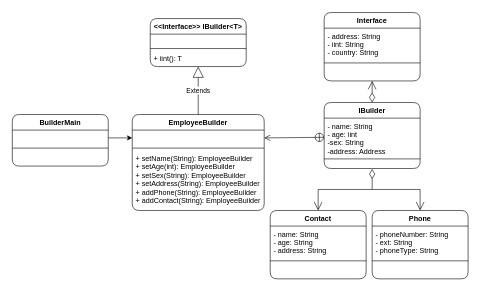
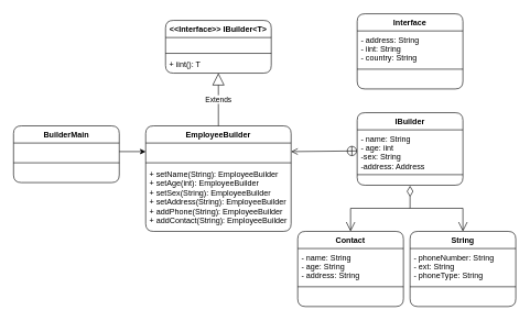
  <mxCell id="0" />
  <mxCell id="1" parent="0" />
  <mxCell id="2" value="BuilderMain" style="swimlane;fontStyle=1;align=center;verticalAlign=top;childLayout=stackLayout;horizontal=1;startSize=26;horizontalStack=0;resizeParent=1;resizeParentMax=0;resizeLast=0;collapsible=1;marginBottom=0;rounded=1;" parent="1" vertex="1"><mxGeometry x="20" y="190" width="160" height="86" as="geometry" /></mxCell>
  <mxCell id="3" value=" " style="text;strokeColor=none;fillColor=none;align=left;verticalAlign=top;spacingLeft=4;spacingRight=4;overflow=hidden;rotatable=0;points=[[0,0.5],[1,0.5]];portConstraint=eastwest;" parent="2" vertex="1"><mxGeometry y="26" width="160" height="26" as="geometry" /></mxCell>
  <mxCell id="4" value="" style="line;strokeWidth=1;fillColor=none;align=left;verticalAlign=middle;spacingTop=-1;spacingLeft=3;spacingRight=3;rotatable=0;labelPosition=right;points=[];portConstraint=eastwest;strokeColor=inherit;" parent="2" vertex="1"><mxGeometry y="52" width="160" height="8" as="geometry" /></mxCell>
  <mxCell id="5" value=" " style="text;strokeColor=none;fillColor=none;align=left;verticalAlign=top;spacingLeft=4;spacingRight=4;overflow=hidden;rotatable=0;points=[[0,0.5],[1,0.5]];portConstraint=eastwest;" parent="2" vertex="1"><mxGeometry y="60" width="160" height="26" as="geometry" /></mxCell>
  <mxCell id="6" value="EmployeeBuilder" style="swimlane;fontStyle=1;align=center;verticalAlign=top;childLayout=stackLayout;horizontal=1;startSize=26;horizontalStack=0;resizeParent=1;resizeParentMax=0;resizeLast=0;collapsible=1;marginBottom=0;rounded=1;" parent="1" vertex="1"><mxGeometry x="220" y="190" width="220" height="160" as="geometry" /></mxCell>
  <mxCell id="7" value=" " style="text;strokeColor=none;fillColor=none;align=left;verticalAlign=top;spacingLeft=4;spacingRight=4;overflow=hidden;rotatable=0;points=[[0,0.5],[1,0.5]];portConstraint=eastwest;rounded=1;" parent="6" vertex="1"><mxGeometry y="26" width="220" height="26" as="geometry" /></mxCell>
  <mxCell id="8" value="" style="line;strokeWidth=1;fillColor=none;align=left;verticalAlign=middle;spacingTop=-1;spacingLeft=3;spacingRight=3;rotatable=0;labelPosition=right;points=[];portConstraint=eastwest;strokeColor=inherit;rounded=1;" parent="6" vertex="1"><mxGeometry y="52" width="220" height="8" as="geometry" /></mxCell>
  <mxCell id="9" value="+ setName(String): EmployeeBuilder&#10;+ setAge(int): EmployeeBuilder&#10;+ setSex(String): EmployeeBuilder&#10;+ setAddress(String): EmployeeBuilder&#10;+ addPhone(String): EmployeeBuilder&#10;+ addContact(String): EmployeeBuilder" style="text;strokeColor=none;fillColor=none;align=left;verticalAlign=top;spacingLeft=4;spacingRight=4;overflow=hidden;rotatable=0;points=[[0,0.5],[1,0.5]];portConstraint=eastwest;rounded=1;" parent="6" vertex="1"><mxGeometry y="60" width="220" height="100" as="geometry" /></mxCell>
  <mxCell id="10" value="IBuilder" style="swimlane;fontStyle=1;align=center;verticalAlign=top;childLayout=stackLayout;horizontal=1;startSize=26;horizontalStack=0;resizeParent=1;resizeParentMax=0;resizeLast=0;collapsible=1;marginBottom=0;rounded=1;" parent="1" vertex="1"><mxGeometry x="540" y="170" width="160" height="110" as="geometry" /></mxCell>
  <mxCell id="11" value="- name: String&#10;- age: iint&#10;-sex: String&#10;-address: Address" style="text;strokeColor=none;fillColor=none;align=left;verticalAlign=top;spacingLeft=4;spacingRight=4;overflow=hidden;rotatable=0;points=[[0,0.5],[1,0.5]];portConstraint=eastwest;rounded=1;" parent="10" vertex="1"><mxGeometry y="26" width="160" height="64" as="geometry" /></mxCell>
  <mxCell id="12" value="" style="line;strokeWidth=1;fillColor=none;align=left;verticalAlign=middle;spacingTop=-1;spacingLeft=3;spacingRight=3;rotatable=0;labelPosition=right;points=[];portConstraint=eastwest;strokeColor=inherit;rounded=1;" parent="10" vertex="1"><mxGeometry y="90" width="160" height="8" as="geometry" /></mxCell>
  <mxCell id="13" value=" " style="text;strokeColor=none;fillColor=none;align=left;verticalAlign=top;spacingLeft=4;spacingRight=4;overflow=hidden;rotatable=0;points=[[0,0.5],[1,0.5]];portConstraint=eastwest;rounded=1;" parent="10" vertex="1"><mxGeometry y="98" width="160" height="12" as="geometry" /></mxCell>
  <mxCell id="14" value="Contact" style="swimlane;fontStyle=1;align=center;verticalAlign=top;childLayout=stackLayout;horizontal=1;startSize=26;horizontalStack=0;resizeParent=1;resizeParentMax=0;resizeLast=0;collapsible=1;marginBottom=0;rounded=1;" parent="1" vertex="1"><mxGeometry x="450" y="350" width="160" height="114" as="geometry" /></mxCell>
  <mxCell id="15" value="- name: String&#10;- age: String&#10;- address: String" style="text;strokeColor=none;fillColor=none;align=left;verticalAlign=top;spacingLeft=4;spacingRight=4;overflow=hidden;rotatable=0;points=[[0,0.5],[1,0.5]];portConstraint=eastwest;rounded=1;" parent="14" vertex="1"><mxGeometry y="26" width="160" height="54" as="geometry" /></mxCell>
  <mxCell id="16" value="" style="line;strokeWidth=1;fillColor=none;align=left;verticalAlign=middle;spacingTop=-1;spacingLeft=3;spacingRight=3;rotatable=0;labelPosition=right;points=[];portConstraint=eastwest;strokeColor=inherit;rounded=1;" parent="14" vertex="1"><mxGeometry y="80" width="160" height="8" as="geometry" /></mxCell>
  <mxCell id="17" value=" " style="text;strokeColor=none;fillColor=none;align=left;verticalAlign=top;spacingLeft=4;spacingRight=4;overflow=hidden;rotatable=0;points=[[0,0.5],[1,0.5]];portConstraint=eastwest;rounded=1;" parent="14" vertex="1"><mxGeometry y="88" width="160" height="26" as="geometry" /></mxCell>
- <mxCell id="18" value="Phone" style="swimlane;fontStyle=1;align=center;verticalAlign=top;childLayout=stackLayout;horizontal=1;startSize=26;horizontalStack=0;resizeParent=1;resizeParentMax=0;resizeLast=0;collapsible=1;marginBottom=0;rounded=1;" parent="1" vertex="1"><mxGeometry x="620" y="350" width="160" height="114" as="geometry" /></mxCell>
+ <mxCell id="18" value="String" style="swimlane;fontStyle=1;align=center;verticalAlign=top;childLayout=stackLayout;horizontal=1;startSize=26;horizontalStack=0;resizeParent=1;resizeParentMax=0;resizeLast=0;collapsible=1;marginBottom=0;rounded=1;" parent="1" vertex="1"><mxGeometry x="620" y="350" width="160" height="114" as="geometry" /></mxCell>
  <mxCell id="19" value="- phoneNumber: String&#10;- ext: String&#10;- phoneType: String" style="text;strokeColor=none;fillColor=none;align=left;verticalAlign=top;spacingLeft=4;spacingRight=4;overflow=hidden;rotatable=0;points=[[0,0.5],[1,0.5]];portConstraint=eastwest;rounded=1;" parent="18" vertex="1"><mxGeometry y="26" width="160" height="54" as="geometry" /></mxCell>
  <mxCell id="20" value="" style="line;strokeWidth=1;fillColor=none;align=left;verticalAlign=middle;spacingTop=-1;spacingLeft=3;spacingRight=3;rotatable=0;labelPosition=right;points=[];portConstraint=eastwest;strokeColor=inherit;rounded=1;" parent="18" vertex="1"><mxGeometry y="80" width="160" height="8" as="geometry" /></mxCell>
  <mxCell id="21" value=" " style="text;strokeColor=none;fillColor=none;align=left;verticalAlign=top;spacingLeft=4;spacingRight=4;overflow=hidden;rotatable=0;points=[[0,0.5],[1,0.5]];portConstraint=eastwest;rounded=1;" parent="18" vertex="1"><mxGeometry y="88" width="160" height="26" as="geometry" /></mxCell>
  <mxCell id="22" value="Interface" style="swimlane;fontStyle=1;align=center;verticalAlign=top;childLayout=stackLayout;horizontal=1;startSize=26;horizontalStack=0;resizeParent=1;resizeParentMax=0;resizeLast=0;collapsible=1;marginBottom=0;rounded=1;" parent="1" vertex="1"><mxGeometry x="540" y="20" width="160" height="114" as="geometry" /></mxCell>
  <mxCell id="23" value="- address: String&#10;- iint: String&#10;- country: String" style="text;strokeColor=none;fillColor=none;align=left;verticalAlign=top;spacingLeft=4;spacingRight=4;overflow=hidden;rotatable=0;points=[[0,0.5],[1,0.5]];portConstraint=eastwest;rounded=1;" parent="22" vertex="1"><mxGeometry y="26" width="160" height="54" as="geometry" /></mxCell>
  <mxCell id="24" value="" style="line;strokeWidth=1;fillColor=none;align=left;verticalAlign=middle;spacingTop=-1;spacingLeft=3;spacingRight=3;rotatable=0;labelPosition=right;points=[];portConstraint=eastwest;strokeColor=inherit;rounded=1;" parent="22" vertex="1"><mxGeometry y="80" width="160" height="8" as="geometry" /></mxCell>
  <mxCell id="25" value=" " style="text;strokeColor=none;fillColor=none;align=left;verticalAlign=top;spacingLeft=4;spacingRight=4;overflow=hidden;rotatable=0;points=[[0,0.5],[1,0.5]];portConstraint=eastwest;rounded=1;" parent="22" vertex="1"><mxGeometry y="88" width="160" height="26" as="geometry" /></mxCell>
  <mxCell id="26" value="&lt;&lt;Interface&gt;&gt; IBuilder&lt;T&gt;" style="swimlane;fontStyle=1;align=center;verticalAlign=top;childLayout=stackLayout;horizontal=1;startSize=26;horizontalStack=0;resizeParent=1;resizeParentMax=0;resizeLast=0;collapsible=1;marginBottom=0;rounded=1;" parent="1" vertex="1"><mxGeometry x="250" y="30" width="160" height="80" as="geometry" /></mxCell>
  <mxCell id="27" value=" " style="text;strokeColor=none;fillColor=none;align=left;verticalAlign=top;spacingLeft=4;spacingRight=4;overflow=hidden;rotatable=0;points=[[0,0.5],[1,0.5]];portConstraint=eastwest;rounded=1;" parent="26" vertex="1"><mxGeometry y="26" width="160" height="20" as="geometry" /></mxCell>
  <mxCell id="28" value="" style="line;strokeWidth=1;fillColor=none;align=left;verticalAlign=middle;spacingTop=-1;spacingLeft=3;spacingRight=3;rotatable=0;labelPosition=right;points=[];portConstraint=eastwest;strokeColor=inherit;rounded=1;" parent="26" vertex="1"><mxGeometry y="46" width="160" height="8" as="geometry" /></mxCell>
  <mxCell id="29" value="+ iint(): T" style="text;strokeColor=none;fillColor=none;align=left;verticalAlign=top;spacingLeft=4;spacingRight=4;overflow=hidden;rotatable=0;points=[[0,0.5],[1,0.5]];portConstraint=eastwest;rounded=1;" parent="26" vertex="1"><mxGeometry y="54" width="160" height="26" as="geometry" /></mxCell>
  <mxCell id="30" value="" style="endArrow=classic;html=1;rounded=0;exitX=1;exitY=0.5;exitDx=0;exitDy=0;entryX=0;entryY=0.5;entryDx=0;entryDy=0;" parent="1" source="3" target="7" edge="1"><mxGeometry width="50" height="50" relative="1" as="geometry"><mxPoint x="170" y="184" as="sourcePoint" /><mxPoint x="210" y="220" as="targetPoint" /></mxGeometry></mxCell>
  <mxCell id="31" value="" style="endArrow=open;startArrow=circlePlus;endFill=0;startFill=0;endSize=8;html=1;rounded=0;exitX=0;exitY=0.5;exitDx=0;exitDy=0;entryX=1;entryY=0.5;entryDx=0;entryDy=0;" parent="1" source="11" target="7" edge="1"><mxGeometry width="160" relative="1" as="geometry"><mxPoint x="530" y="320" as="sourcePoint" /><mxPoint x="480" y="320" as="targetPoint" /></mxGeometry></mxCell>
  <mxCell id="32" value="" style="endArrow=open;html=1;endSize=12;startArrow=diamondThin;startSize=14;startFill=0;edgeStyle=orthogonalEdgeStyle;align=left;verticalAlign=bottom;rounded=0;exitX=0.5;exitY=1.067;exitDx=0;exitDy=0;exitPerimeter=0;entryX=0.5;entryY=0;entryDx=0;entryDy=0;sketch=0;shadow=0;" parent="1" source="13" target="14" edge="1"><mxGeometry x="-1" y="3" relative="1" as="geometry"><mxPoint x="510" y="310" as="sourcePoint" /><mxPoint x="670" y="310" as="targetPoint" /></mxGeometry></mxCell>
  <mxCell id="33" value="" style="endArrow=open;endFill=1;endSize=12;html=1;rounded=0;shadow=0;sketch=0;entryX=0.5;entryY=0;entryDx=0;entryDy=0;" parent="1" target="18" edge="1"><mxGeometry width="160" relative="1" as="geometry"><mxPoint x="620" y="315" as="sourcePoint" /><mxPoint x="700" y="340" as="targetPoint" /><Array as="points"><mxPoint x="700" y="315" /></Array></mxGeometry></mxCell>
- <mxCell id="34" value="" style="endArrow=open;html=1;endSize=12;startArrow=diamondThin;startSize=14;startFill=0;edgeStyle=orthogonalEdgeStyle;align=left;verticalAlign=bottom;rounded=0;shadow=0;sketch=0;exitX=0.5;exitY=0;exitDx=0;exitDy=0;entryX=0.5;entryY=1;entryDx=0;entryDy=0;" parent="1" source="10" target="22" edge="1"><mxGeometry x="-0.333" relative="1" as="geometry"><mxPoint x="394" y="150" as="sourcePoint" /><mxPoint x="620" y="140" as="targetPoint" /><mxPoint as="offset" /></mxGeometry></mxCell>
  <mxCell id="35" value="Extends" style="endArrow=block;endSize=16;endFill=0;html=1;rounded=0;shadow=0;sketch=0;exitX=0.5;exitY=0;exitDx=0;exitDy=0;entryX=0.5;entryY=1;entryDx=0;entryDy=0;" parent="1" source="6" target="26" edge="1"><mxGeometry width="160" relative="1" as="geometry"><mxPoint x="270" y="160" as="sourcePoint" /><mxPoint x="430" y="160" as="targetPoint" /></mxGeometry></mxCell>
